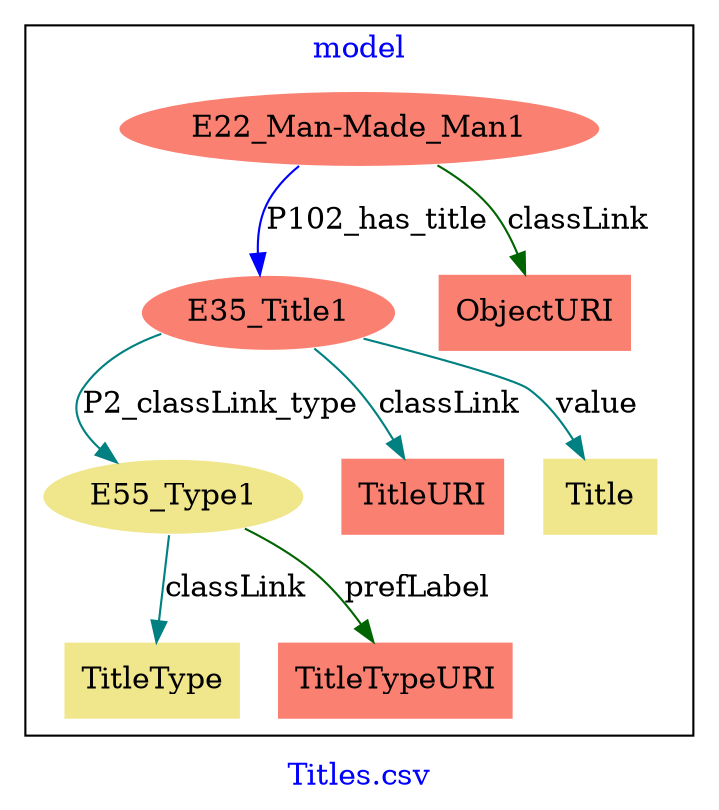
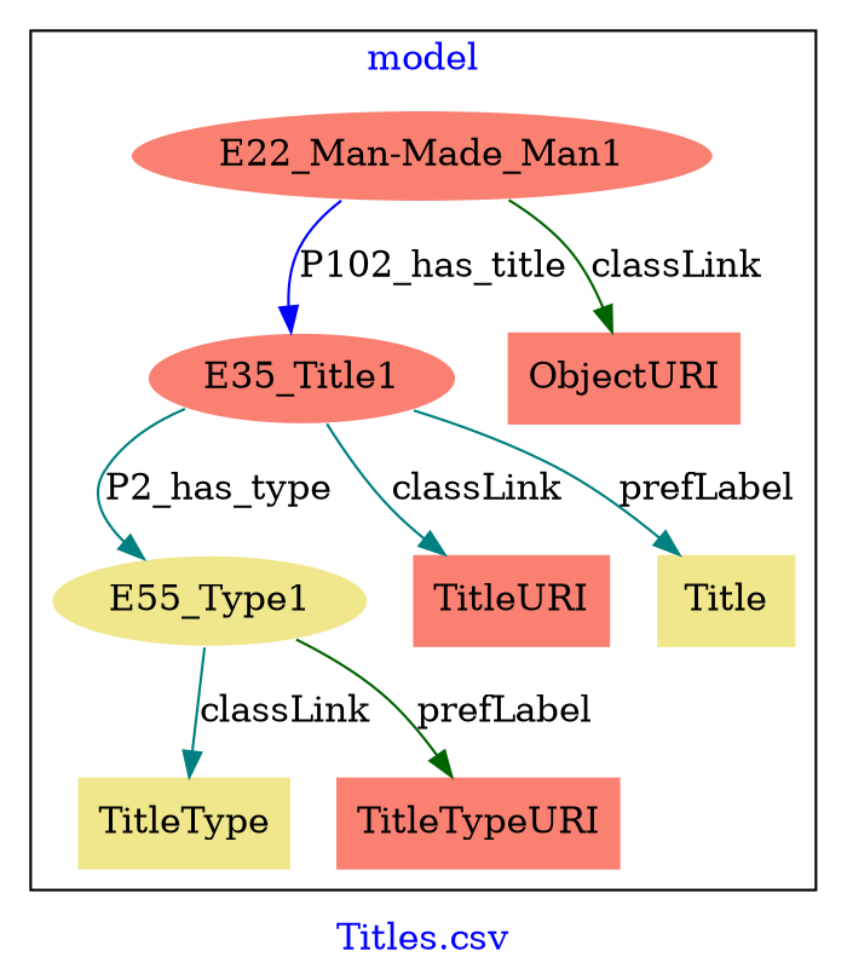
  digraph {
    fontcolor=blue
    label="Titles.csv"
    remincross=true
    node [fillcolor=salmon style=filled shape=plaintext]
    edge [color=teal fontcolor=black]
    n1 [color=white label="E22_Man-Made_Man1" shape=""]
    n2 [color=white label=E35_Title1 shape=""]
    n3 [color=white fillcolor=khaki label=E55_Type1 shape=""]
    n4 [fillcolor=khaki label=TitleType]
    n5 [label=TitleURI]
    n6 [label=ObjectURI]
    n7 [fillcolor=khaki label=Title]
    n8 [label=TitleTypeURI]
    subgraph cluster_1 {
      label=model
      n1
      n2
      n3
      n4
      n5
      n6
      n7
      n8
    }
    n1 -> n2 [color=blue label=P102_has_title]
    n1 -> n6 [color=darkgreen label=classLink]
-   n2 -> n3 [label=P2_classLink_type]
+   n2 -> n3 [label=P2_has_type]
    n2 -> n5 [label=classLink]
-   n2 -> n7 [label=value]
+   n2 -> n7 [label=prefLabel]
    n3 -> n4 [label=classLink]
    n3 -> n8 [color=darkgreen label=prefLabel]
  }
